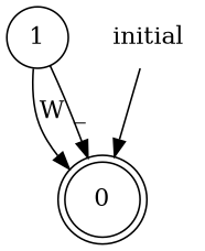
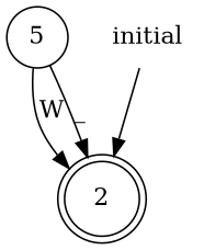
  digraph {
    rankdir=TB
-   0 [height=0.61111 shape=doublecircle width=0.61111]
-   1 [height=0.5 shape=circle width=0.5]
+   0 [height=0.61111 shape=doublecircle width=0.61111 label=2]
+   1 [height=0.5 shape=circle width=0.5 label=5]
    initial [height=0.5 shape=plaintext width=0.75]
    1 -> 0 [label=W]
    1 -> 0 [label=_]
    initial -> 0
  }
